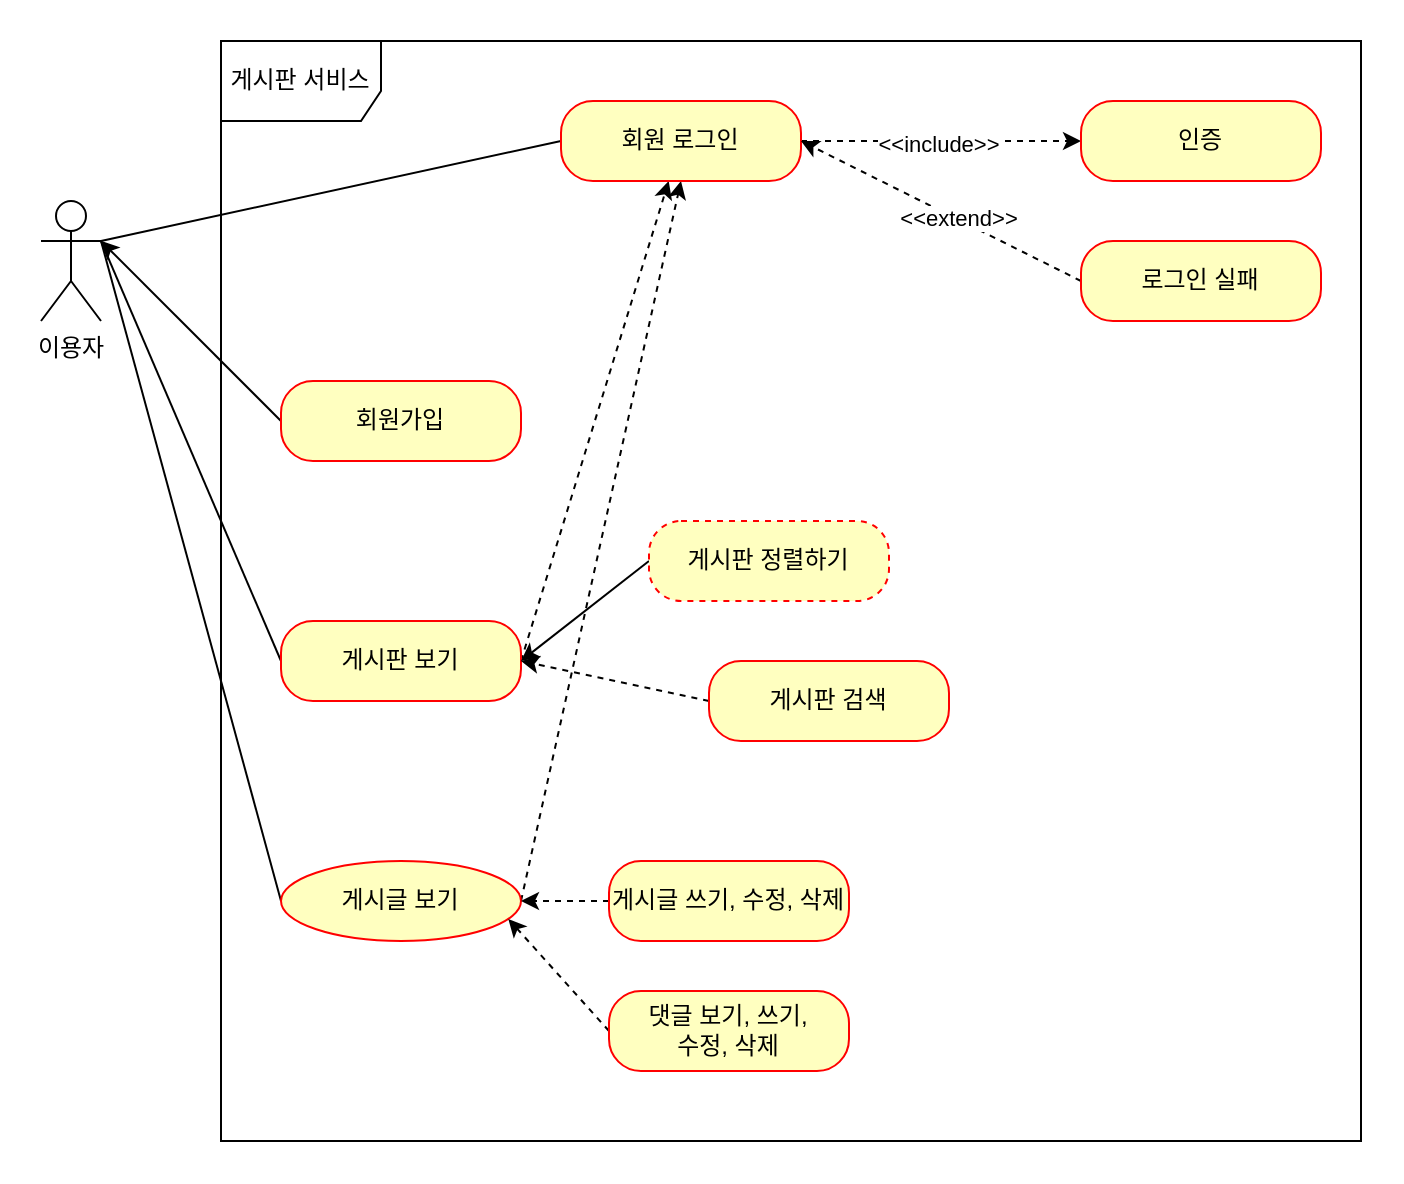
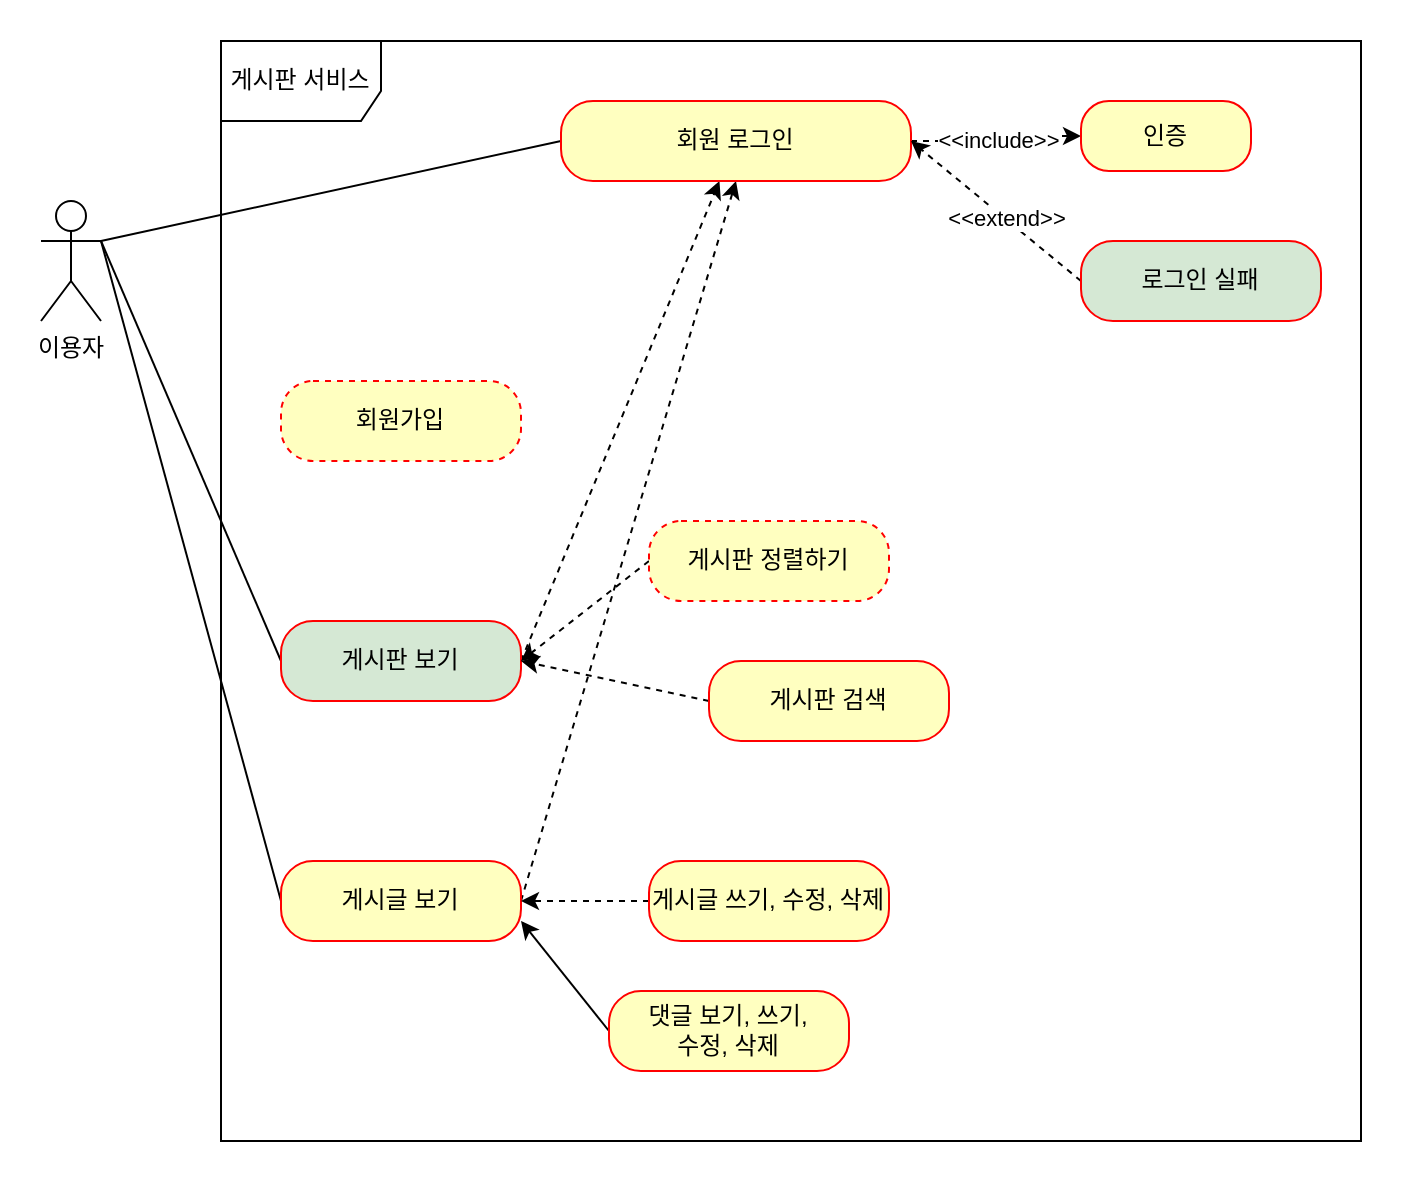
  <mxCell id="0" />
  <mxCell id="1" parent="0" />
  <mxCell id="2" value="이용자" style="shape=umlActor;verticalLabelPosition=bottom;verticalAlign=top;html=1;" vertex="1" parent="1"><mxGeometry x="20" y="100" width="30" height="60" as="geometry" /></mxCell>
  <mxCell id="3" value="게시판 서비스" style="shape=umlFrame;whiteSpace=wrap;html=1;pointerEvents=0;width=80;height=40;" vertex="1" parent="1"><mxGeometry x="110" y="20" width="570" height="550" as="geometry" /></mxCell>
- <mxCell id="4" style="rounded=0;orthogonalLoop=1;jettySize=auto;html=1;exitX=0;exitY=0.5;exitDx=0;exitDy=0;entryX=1;entryY=0.333;entryDx=0;entryDy=0;entryPerimeter=0;" edge="1" parent="1" source="5" target="2"><mxGeometry relative="1" as="geometry" /></mxCell>
- <mxCell id="5" value="회원가입" style="rounded=1;whiteSpace=wrap;html=1;arcSize=40;fontColor=#000000;fillColor=#ffffc0;strokeColor=#ff0000;" vertex="1" parent="1"><mxGeometry x="140" y="190" width="120" height="40" as="geometry" /></mxCell>
+ <mxCell id="5" value="회원가입" style="rounded=1;whiteSpace=wrap;html=1;arcSize=40;fontColor=#000000;fillColor=#ffffc0;strokeColor=#ff0000;dashed=1;" vertex="1" parent="1"><mxGeometry x="140" y="190" width="120" height="40" as="geometry" /></mxCell>
  <mxCell id="6" style="rounded=0;orthogonalLoop=1;jettySize=auto;html=1;exitX=0;exitY=0.5;exitDx=0;exitDy=0;endArrow=none;endFill=0;" edge="1" parent="1" source="8"><mxGeometry relative="1" as="geometry"><mxPoint x="50" y="120" as="targetPoint" /></mxGeometry></mxCell>
  <mxCell id="7" style="rounded=0;orthogonalLoop=1;jettySize=auto;html=1;exitX=1;exitY=0.5;exitDx=0;exitDy=0;dashed=1;" edge="1" parent="1" source="8" target="15"><mxGeometry relative="1" as="geometry" /></mxCell>
- <mxCell id="8" value="게시판 보기" style="rounded=1;whiteSpace=wrap;html=1;arcSize=40;fontColor=#000000;fillColor=#ffffc0;strokeColor=#ff0000;" vertex="1" parent="1"><mxGeometry x="140" y="310" width="120" height="40" as="geometry" /></mxCell>
+ <mxCell id="8" value="게시판 보기" style="rounded=1;whiteSpace=wrap;html=1;arcSize=40;fontColor=#000000;fillColor=#d5e8d4;strokeColor=#ff0000;" vertex="1" parent="1"><mxGeometry x="140" y="310" width="120" height="40" as="geometry" /></mxCell>
  <mxCell id="9" style="rounded=0;orthogonalLoop=1;jettySize=auto;html=1;exitX=0;exitY=0.5;exitDx=0;exitDy=0;endArrow=none;endFill=0;" edge="1" parent="1" source="11"><mxGeometry relative="1" as="geometry"><mxPoint x="50" y="120" as="targetPoint" /></mxGeometry></mxCell>
  <mxCell id="10" style="rounded=0;orthogonalLoop=1;jettySize=auto;html=1;exitX=1;exitY=0.5;exitDx=0;exitDy=0;entryX=0.5;entryY=1;entryDx=0;entryDy=0;dashed=1;" edge="1" parent="1" source="11" target="15"><mxGeometry relative="1" as="geometry" /></mxCell>
- <mxCell id="11" value="게시글 보기" style="ellipse;whiteSpace=wrap;html=1;arcSize=40;fontColor=#000000;fillColor=#ffffc0;strokeColor=#ff0000;" vertex="1" parent="1"><mxGeometry x="140" y="430" width="120" height="40" as="geometry" /></mxCell>
+ <mxCell id="11" value="게시글 보기" style="rounded=1;whiteSpace=wrap;html=1;arcSize=40;fontColor=#000000;fillColor=#ffffc0;strokeColor=#ff0000;" vertex="1" parent="1"><mxGeometry x="140" y="430" width="120" height="40" as="geometry" /></mxCell>
  <mxCell id="12" style="rounded=0;orthogonalLoop=1;jettySize=auto;html=1;exitX=0;exitY=0.5;exitDx=0;exitDy=0;entryX=1;entryY=0.333;entryDx=0;entryDy=0;entryPerimeter=0;endArrow=none;endFill=0;" edge="1" parent="1" source="15" target="2"><mxGeometry relative="1" as="geometry" /></mxCell>
  <mxCell id="13" style="edgeStyle=orthogonalEdgeStyle;rounded=0;orthogonalLoop=1;jettySize=auto;html=1;exitX=1;exitY=0.5;exitDx=0;exitDy=0;dashed=1;" edge="1" parent="1" source="15" target="16"><mxGeometry relative="1" as="geometry" /></mxCell>
  <mxCell id="14" value="&amp;lt;&amp;lt;include&amp;gt;&amp;gt;" style="edgeLabel;html=1;align=center;verticalAlign=middle;resizable=0;points=[];" vertex="1" connectable="0" parent="13"><mxGeometry x="-0.025" y="-1" relative="1" as="geometry"><mxPoint as="offset" /></mxGeometry></mxCell>
- <mxCell id="15" value="회원 로그인" style="rounded=1;whiteSpace=wrap;html=1;arcSize=40;fontColor=#000000;fillColor=#ffffc0;strokeColor=#ff0000;" vertex="1" parent="1"><mxGeometry x="280" y="50" width="120" height="40" as="geometry" /></mxCell>
- <mxCell id="16" value="인증" style="rounded=1;whiteSpace=wrap;html=1;arcSize=40;fontColor=#000000;fillColor=#ffffc0;strokeColor=#ff0000;" vertex="1" parent="1"><mxGeometry x="540" y="50" width="120" height="40" as="geometry" /></mxCell>
+ <mxCell id="15" value="회원 로그인" style="rounded=1;whiteSpace=wrap;html=1;arcSize=40;fontColor=#000000;fillColor=#ffffc0;strokeColor=#ff0000;" vertex="1" parent="1"><mxGeometry x="280" y="50" width="175" height="40" as="geometry" /></mxCell>
+ <mxCell id="16" value="인증" style="rounded=1;whiteSpace=wrap;html=1;arcSize=40;fontColor=#000000;fillColor=#ffffc0;strokeColor=#ff0000;" vertex="1" parent="1"><mxGeometry x="540" y="50" width="85" height="35" as="geometry" /></mxCell>
  <mxCell id="17" style="rounded=0;orthogonalLoop=1;jettySize=auto;html=1;exitX=0;exitY=0.5;exitDx=0;exitDy=0;endArrow=classic;endFill=1;entryX=1;entryY=0.5;entryDx=0;entryDy=0;dashed=1;" edge="1" parent="1" source="19" target="15"><mxGeometry relative="1" as="geometry"><mxPoint x="420" y="70" as="targetPoint" /></mxGeometry></mxCell>
  <mxCell id="18" value="&amp;lt;&amp;lt;extend&amp;gt;&amp;gt;" style="edgeLabel;html=1;align=center;verticalAlign=middle;resizable=0;points=[];" vertex="1" connectable="0" parent="17"><mxGeometry x="-0.115" y="-1" relative="1" as="geometry"><mxPoint as="offset" /></mxGeometry></mxCell>
- <mxCell id="19" value="로그인 실패" style="rounded=1;whiteSpace=wrap;html=1;arcSize=40;fontColor=#000000;fillColor=#ffffc0;strokeColor=#ff0000;" vertex="1" parent="1"><mxGeometry x="540" y="120" width="120" height="40" as="geometry" /></mxCell>
- <mxCell id="20" style="rounded=0;orthogonalLoop=1;jettySize=auto;html=1;exitX=0;exitY=0.5;exitDx=0;exitDy=0;entryX=1;entryY=0.5;entryDx=0;entryDy=0;dashed=0;" edge="1" parent="1" source="21" target="8"><mxGeometry relative="1" as="geometry" /></mxCell>
+ <mxCell id="19" value="로그인 실패" style="rounded=1;whiteSpace=wrap;html=1;arcSize=40;fontColor=#000000;fillColor=#d5e8d4;strokeColor=#ff0000;" vertex="1" parent="1"><mxGeometry x="540" y="120" width="120" height="40" as="geometry" /></mxCell>
+ <mxCell id="20" style="rounded=0;orthogonalLoop=1;jettySize=auto;html=1;exitX=0;exitY=0.5;exitDx=0;exitDy=0;entryX=1;entryY=0.5;entryDx=0;entryDy=0;dashed=1;" edge="1" parent="1" source="21" target="8"><mxGeometry relative="1" as="geometry" /></mxCell>
  <mxCell id="21" value="게시판 정렬하기" style="rounded=1;whiteSpace=wrap;html=1;arcSize=40;fontColor=#000000;fillColor=#ffffc0;strokeColor=#ff0000;dashed=1;" vertex="1" parent="1"><mxGeometry x="324" y="260" width="120" height="40" as="geometry" /></mxCell>
  <mxCell id="22" style="rounded=0;orthogonalLoop=1;jettySize=auto;html=1;exitX=0;exitY=0.5;exitDx=0;exitDy=0;dashed=1;" edge="1" parent="1" source="23"><mxGeometry relative="1" as="geometry"><mxPoint x="260" y="330" as="targetPoint" /></mxGeometry></mxCell>
  <mxCell id="23" value="게시판 검색" style="rounded=1;whiteSpace=wrap;html=1;arcSize=40;fontColor=#000000;fillColor=#ffffc0;strokeColor=#ff0000;" vertex="1" parent="1"><mxGeometry x="354" y="330" width="120" height="40" as="geometry" /></mxCell>
  <mxCell id="24" style="edgeStyle=orthogonalEdgeStyle;rounded=0;orthogonalLoop=1;jettySize=auto;html=1;exitX=0;exitY=0.5;exitDx=0;exitDy=0;entryX=1;entryY=0.5;entryDx=0;entryDy=0;dashed=1;" edge="1" parent="1" source="25" target="11"><mxGeometry relative="1" as="geometry" /></mxCell>
- <mxCell id="25" value="게시글 쓰기, 수정, 삭제" style="rounded=1;whiteSpace=wrap;html=1;arcSize=40;fontColor=#000000;fillColor=#ffffc0;strokeColor=#ff0000;" vertex="1" parent="1"><mxGeometry x="304" y="430" width="120" height="40" as="geometry" /></mxCell>
- <mxCell id="26" style="rounded=0;orthogonalLoop=1;jettySize=auto;html=1;exitX=0;exitY=0.5;exitDx=0;exitDy=0;entryX=1;entryY=0.75;entryDx=0;entryDy=0;dashed=1;" edge="1" parent="1" source="27" target="11"><mxGeometry relative="1" as="geometry" /></mxCell>
+ <mxCell id="25" value="게시글 쓰기, 수정, 삭제" style="rounded=1;whiteSpace=wrap;html=1;arcSize=40;fontColor=#000000;fillColor=#ffffc0;strokeColor=#ff0000;" vertex="1" parent="1"><mxGeometry x="324" y="430" width="120" height="40" as="geometry" /></mxCell>
+ <mxCell id="26" style="rounded=0;orthogonalLoop=1;jettySize=auto;html=1;exitX=0;exitY=0.5;exitDx=0;exitDy=0;entryX=1;entryY=0.75;entryDx=0;entryDy=0;dashed=0;" edge="1" parent="1" source="27" target="11"><mxGeometry relative="1" as="geometry" /></mxCell>
  <mxCell id="27" value="댓글 보기, 쓰기, &lt;br&gt;수정, 삭제" style="rounded=1;whiteSpace=wrap;html=1;arcSize=40;fontColor=#000000;fillColor=#ffffc0;strokeColor=#ff0000;" vertex="1" parent="1"><mxGeometry x="304" y="495" width="120" height="40" as="geometry" /></mxCell>
